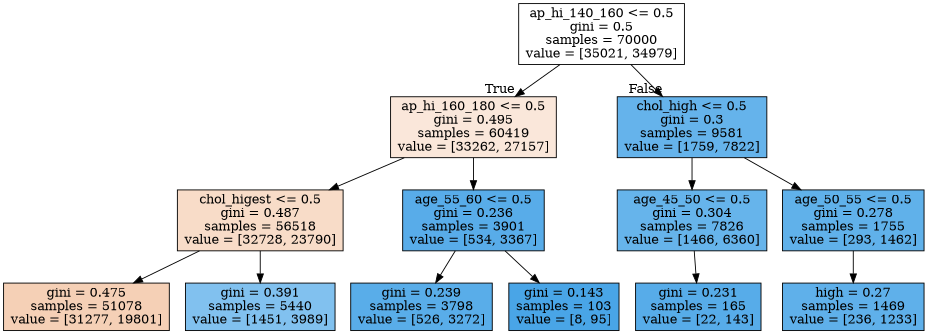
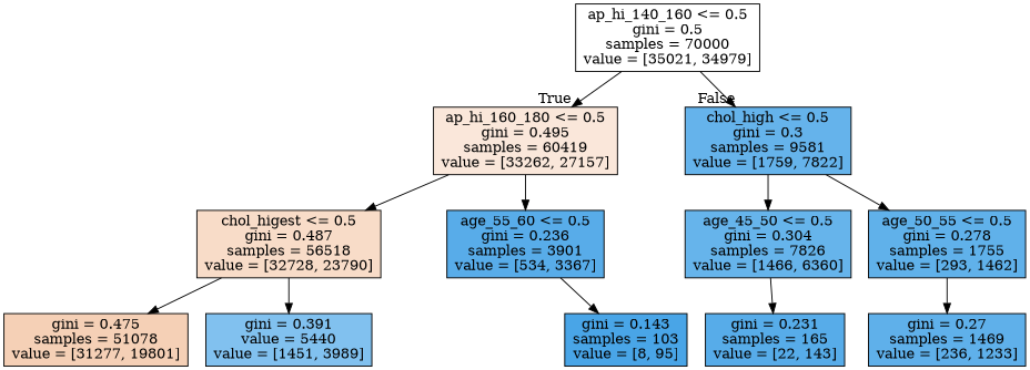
  digraph {
    node [color=black shape=box style=filled]
    n1 [fillcolor="#e5813900" label="ap_hi_140_160 <= 0.5\ngini = 0.5\nsamples = 70000\nvalue = [35021, 34979]"]
    n2 [fillcolor="#e581392f" label="ap_hi_160_180 <= 0.5\ngini = 0.495\nsamples = 60419\nvalue = [33262, 27157]"]
    n3 [fillcolor="#399de5c6" label="chol_high <= 0.5\ngini = 0.3\nsamples = 9581\nvalue = [1759, 7822]"]
    n4 [fillcolor="#e5813946" label="chol_higest <= 0.5\ngini = 0.487\nsamples = 56518\nvalue = [32728, 23790]"]
    n5 [fillcolor="#399de5d7" label="age_55_60 <= 0.5\ngini = 0.236\nsamples = 3901\nvalue = [534, 3367]"]
    n6 [fillcolor="#399de5c4" label="age_45_50 <= 0.5\ngini = 0.304\nsamples = 7826\nvalue = [1466, 6360]"]
    n7 [fillcolor="#399de5cc" label="age_50_55 <= 0.5\ngini = 0.278\nsamples = 1755\nvalue = [293, 1462]"]
    n8 [fillcolor="#e581395e" label="gini = 0.475\nsamples = 51078\nvalue = [31277, 19801]"]
-   n9 [fillcolor="#399de5a2" label="gini = 0.391\nsamples = 5440\nvalue = [1451, 3989]"]
-   n10 [fillcolor="#399de5d6" label="gini = 0.239\nsamples = 3798\nvalue = [526, 3272]"]
+   n9 [fillcolor="#399de5a2" label="gini = 0.391\nvalue = 5440\nvalue = [1451, 3989]"]
    n11 [fillcolor="#399de5ea" label="gini = 0.143\nsamples = 103\nvalue = [8, 95]"]
    n12 [fillcolor="#399de5d8" label="gini = 0.231\nsamples = 165\nvalue = [22, 143]"]
-   n13 [fillcolor="#399de5ce" label="high = 0.27\nsamples = 1469\nvalue = [236, 1233]"]
+   n13 [fillcolor="#399de5ce" label="gini = 0.27\nsamples = 1469\nvalue = [236, 1233]"]
    n1 -> n2 [headlabel=True labelangle=45 labeldistance=2.5]
    n1 -> n3 [headlabel=False labelangle=-45 labeldistance=2.5]
    n2 -> n4
    n2 -> n5
    n3 -> n6
    n3 -> n7
    n4 -> n8
    n4 -> n9
-   n5 -> n10
    n5 -> n11
    n6 -> n12
    n7 -> n13
  }
